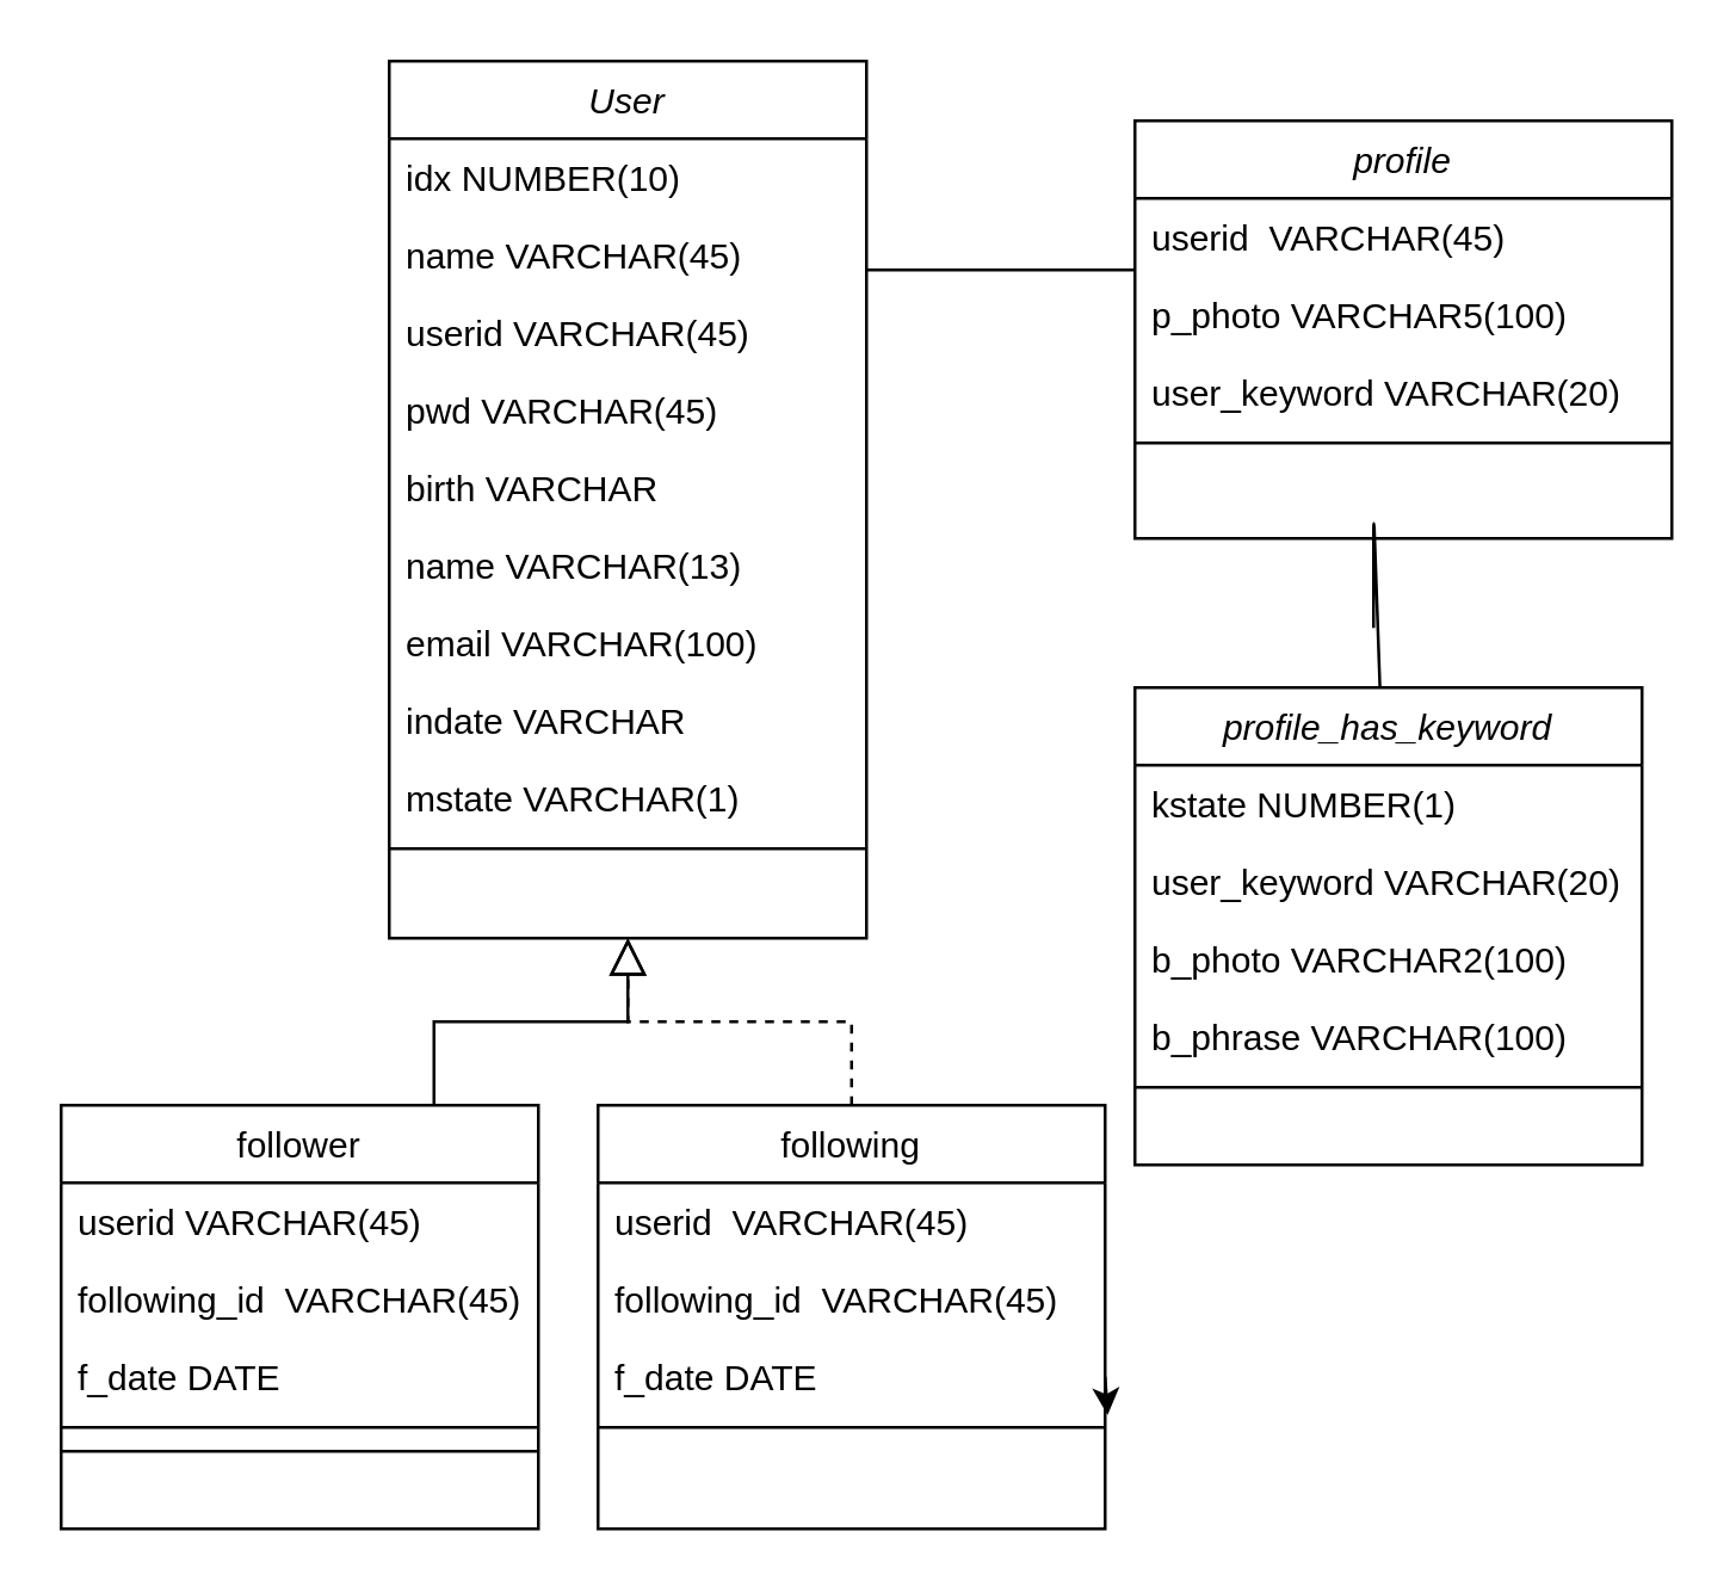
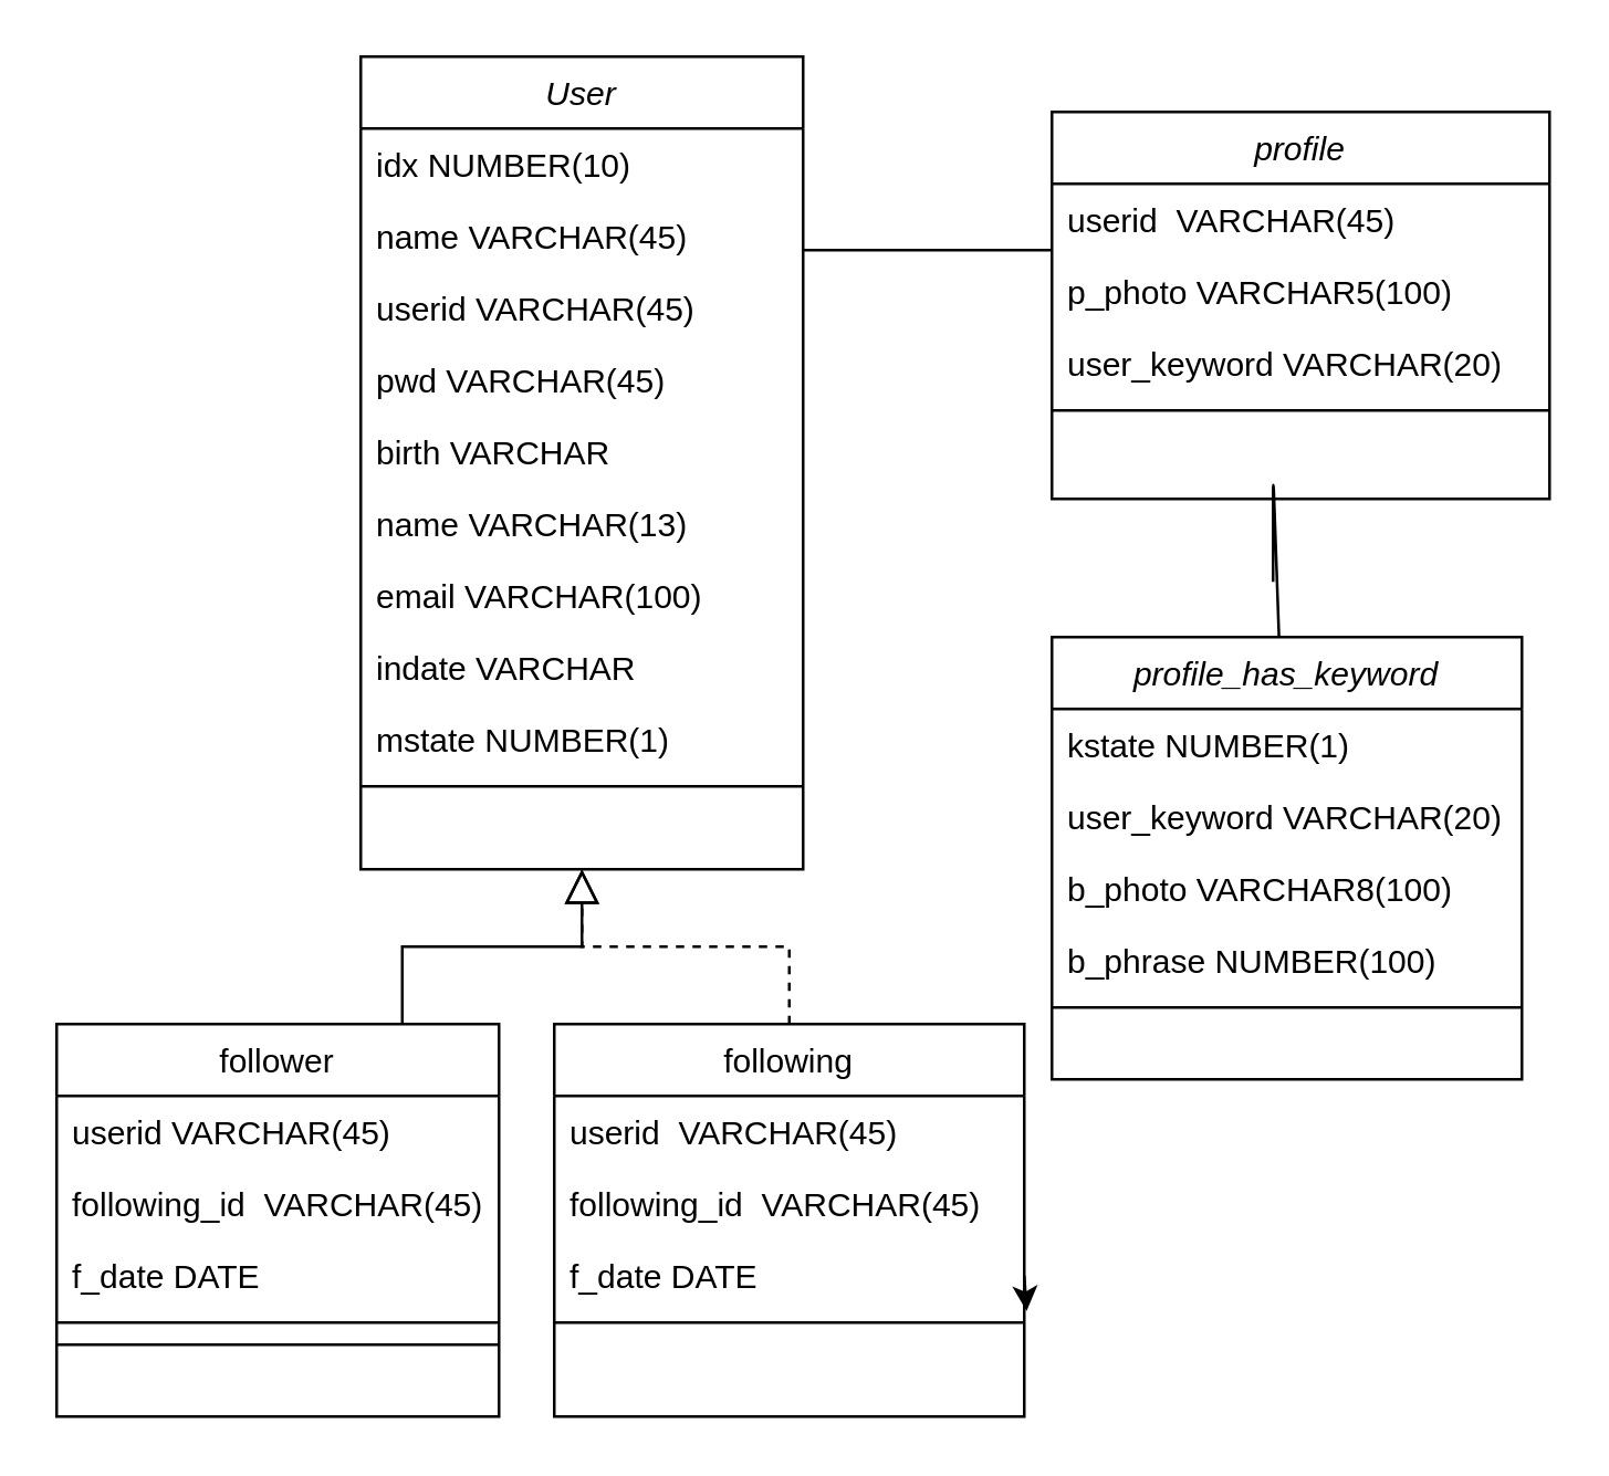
  <mxCell id="0" />
  <mxCell id="1" parent="0" />
  <mxCell value="User" id="2" parent="1" vertex="1" style="swimlane;fontStyle=2;align=center;verticalAlign=top;childLayout=stackLayout;horizontal=1;startSize=26;horizontalStack=0;resizeParent=1;resizeLast=0;collapsible=1;marginBottom=0;rounded=0;shadow=0;strokeWidth=1;"><mxGeometry as="geometry" height="294" width="160" y="20" x="130"><mxRectangle as="alternateBounds" height="26" width="160" y="140" x="230" /></mxGeometry></mxCell>
  <mxCell value="idx NUMBER(10)" id="3" parent="2" vertex="1" style="text;align=left;verticalAlign=top;spacingLeft=4;spacingRight=4;overflow=hidden;rotatable=0;points=[[0,0.5],[1,0.5]];portConstraint=eastwest;"><mxGeometry as="geometry" height="26" width="160" y="26" /></mxCell>
  <mxCell value="name VARCHAR(45)" id="4" parent="2" vertex="1" style="text;align=left;verticalAlign=top;spacingLeft=4;spacingRight=4;overflow=hidden;rotatable=0;points=[[0,0.5],[1,0.5]];portConstraint=eastwest;rounded=0;shadow=0;html=0;"><mxGeometry as="geometry" height="26" width="160" y="52" /></mxCell>
  <mxCell value="userid VARCHAR(45)&#10; &#10;" id="5" parent="2" vertex="1" style="text;align=left;verticalAlign=top;spacingLeft=4;spacingRight=4;overflow=hidden;rotatable=0;points=[[0,0.5],[1,0.5]];portConstraint=eastwest;rounded=0;shadow=0;html=0;"><mxGeometry as="geometry" height="26" width="160" y="78" /></mxCell>
  <mxCell value="pwd VARCHAR(45)" id="6" parent="2" vertex="1" style="text;align=left;verticalAlign=top;spacingLeft=4;spacingRight=4;overflow=hidden;rotatable=0;points=[[0,0.5],[1,0.5]];portConstraint=eastwest;rounded=0;shadow=0;html=0;"><mxGeometry as="geometry" height="26" width="160" y="104" /></mxCell>
  <mxCell value="birth VARCHAR " id="7" parent="2" vertex="1" style="text;align=left;verticalAlign=top;spacingLeft=4;spacingRight=4;overflow=hidden;rotatable=0;points=[[0,0.5],[1,0.5]];portConstraint=eastwest;rounded=0;shadow=0;html=0;"><mxGeometry as="geometry" height="26" width="160" y="130" /></mxCell>
  <mxCell value="name VARCHAR(13)" id="8" parent="2" vertex="1" style="text;align=left;verticalAlign=top;spacingLeft=4;spacingRight=4;overflow=hidden;rotatable=0;points=[[0,0.5],[1,0.5]];portConstraint=eastwest;rounded=0;shadow=0;html=0;"><mxGeometry as="geometry" height="26" width="160" y="156" /></mxCell>
  <mxCell value="email VARCHAR(100)" id="9" parent="2" vertex="1" style="text;align=left;verticalAlign=top;spacingLeft=4;spacingRight=4;overflow=hidden;rotatable=0;points=[[0,0.5],[1,0.5]];portConstraint=eastwest;rounded=0;shadow=0;html=0;"><mxGeometry as="geometry" height="26" width="160" y="182" /></mxCell>
  <mxCell value="indate VARCHAR" id="10" parent="2" vertex="1" style="text;align=left;verticalAlign=top;spacingLeft=4;spacingRight=4;overflow=hidden;rotatable=0;points=[[0,0.5],[1,0.5]];portConstraint=eastwest;rounded=0;shadow=0;html=0;"><mxGeometry as="geometry" height="26" width="160" y="208" /></mxCell>
- <mxCell value="mstate VARCHAR(1)" id="11" parent="2" vertex="1" style="text;align=left;verticalAlign=top;spacingLeft=4;spacingRight=4;overflow=hidden;rotatable=0;points=[[0,0.5],[1,0.5]];portConstraint=eastwest;rounded=0;shadow=0;html=0;"><mxGeometry as="geometry" height="26" width="160" y="234" /></mxCell>
+ <mxCell value="mstate NUMBER(1)" id="11" parent="2" vertex="1" style="text;align=left;verticalAlign=top;spacingLeft=4;spacingRight=4;overflow=hidden;rotatable=0;points=[[0,0.5],[1,0.5]];portConstraint=eastwest;rounded=0;shadow=0;html=0;"><mxGeometry as="geometry" height="26" width="160" y="234" /></mxCell>
  <mxCell value="" id="12" parent="2" vertex="1" style="line;html=1;strokeWidth=1;align=left;verticalAlign=middle;spacingTop=-1;spacingLeft=3;spacingRight=3;rotatable=0;labelPosition=right;points=[];portConstraint=eastwest;"><mxGeometry as="geometry" height="8" width="160" y="260" /></mxCell>
  <mxCell value="" id="13" parent="1" style="endArrow=block;endSize=10;endFill=0;shadow=0;strokeWidth=1;rounded=0;edgeStyle=elbowEdgeStyle;elbow=vertical;" edge="1" target="2"><mxGeometry as="geometry" width="160" relative="1"><mxPoint as="sourcePoint" y="370" x="145" /><mxPoint as="targetPoint" y="213" x="130" /></mxGeometry></mxCell>
  <mxCell value="following" id="14" parent="1" vertex="1" style="swimlane;fontStyle=0;align=center;verticalAlign=top;childLayout=stackLayout;horizontal=1;startSize=26;horizontalStack=0;resizeParent=1;resizeLast=0;collapsible=1;marginBottom=0;rounded=0;shadow=0;strokeWidth=1;"><mxGeometry as="geometry" height="142" width="170" y="370" x="200"><mxRectangle as="alternateBounds" height="26" width="170" y="380" x="340" /></mxGeometry></mxCell>
  <mxCell value="userid  VARCHAR(45)" id="15" parent="14" vertex="1" style="text;align=left;verticalAlign=top;spacingLeft=4;spacingRight=4;overflow=hidden;rotatable=0;points=[[0,0.5],[1,0.5]];portConstraint=eastwest;"><mxGeometry as="geometry" height="26" width="170" y="26" /></mxCell>
  <mxCell value="following_id  VARCHAR(45)" id="16" parent="14" vertex="1" style="text;align=left;verticalAlign=top;spacingLeft=4;spacingRight=4;overflow=hidden;rotatable=0;points=[[0,0.5],[1,0.5]];portConstraint=eastwest;"><mxGeometry as="geometry" height="26" width="170" y="52" /></mxCell>
  <mxCell value="f_date DATE" id="17" parent="14" vertex="1" style="text;align=left;verticalAlign=top;spacingLeft=4;spacingRight=4;overflow=hidden;rotatable=0;points=[[0,0.5],[1,0.5]];portConstraint=eastwest;"><mxGeometry as="geometry" height="26" width="170" y="78" /></mxCell>
  <mxCell value="" id="18" parent="14" vertex="1" style="line;html=1;strokeWidth=1;align=left;verticalAlign=middle;spacingTop=-1;spacingLeft=3;spacingRight=3;rotatable=0;labelPosition=right;points=[];portConstraint=eastwest;"><mxGeometry as="geometry" height="8" width="170" y="104" /></mxCell>
  <mxCell id="19" parent="14" style="edgeStyle=orthogonalEdgeStyle;rounded=0;orthogonalLoop=1;jettySize=auto;html=1;exitX=1;exitY=0.5;exitDx=0;exitDy=0;entryX=1.005;entryY=0.993;entryDx=0;entryDy=0;entryPerimeter=0;" edge="1" target="17" source="17"><mxGeometry as="geometry" relative="1" /></mxCell>
  <mxCell value="" id="20" parent="1" style="endArrow=block;endSize=10;endFill=0;shadow=0;strokeWidth=1;rounded=0;edgeStyle=elbowEdgeStyle;elbow=vertical;dashed=1;" edge="1" target="2" source="14"><mxGeometry as="geometry" width="160" relative="1"><mxPoint as="sourcePoint" y="383" x="140" /><mxPoint as="targetPoint" y="281" x="240" /></mxGeometry></mxCell>
  <mxCell value="follower" id="21" parent="1" vertex="1" style="swimlane;fontStyle=0;align=center;verticalAlign=top;childLayout=stackLayout;horizontal=1;startSize=26;horizontalStack=0;resizeParent=1;resizeLast=0;collapsible=1;marginBottom=0;rounded=0;shadow=0;strokeWidth=1;"><mxGeometry as="geometry" height="142" width="160" y="370" x="20"><mxRectangle as="alternateBounds" height="26" width="170" y="380" x="340" /></mxGeometry></mxCell>
  <mxCell value="userid VARCHAR(45)" id="22" parent="21" vertex="1" style="text;align=left;verticalAlign=top;spacingLeft=4;spacingRight=4;overflow=hidden;rotatable=0;points=[[0,0.5],[1,0.5]];portConstraint=eastwest;"><mxGeometry as="geometry" height="26" width="160" y="26" /></mxCell>
  <mxCell value="following_id  VARCHAR(45)" id="23" parent="21" vertex="1" style="text;align=left;verticalAlign=top;spacingLeft=4;spacingRight=4;overflow=hidden;rotatable=0;points=[[0,0.5],[1,0.5]];portConstraint=eastwest;"><mxGeometry as="geometry" height="26" width="160" y="52" /></mxCell>
  <mxCell value="f_date DATE" id="24" parent="21" vertex="1" style="text;align=left;verticalAlign=top;spacingLeft=4;spacingRight=4;overflow=hidden;rotatable=0;points=[[0,0.5],[1,0.5]];portConstraint=eastwest;"><mxGeometry as="geometry" height="26" width="160" y="78" /></mxCell>
  <mxCell value="" id="25" parent="21" vertex="1" style="line;html=1;strokeWidth=1;align=left;verticalAlign=middle;spacingTop=-1;spacingLeft=3;spacingRight=3;rotatable=0;labelPosition=right;points=[];portConstraint=eastwest;"><mxGeometry as="geometry" height="8" width="160" y="104" /></mxCell>
  <mxCell value="" id="26" parent="21" vertex="1" style="line;html=1;strokeWidth=1;align=left;verticalAlign=middle;spacingTop=-1;spacingLeft=3;spacingRight=3;rotatable=0;labelPosition=right;points=[];portConstraint=eastwest;"><mxGeometry as="geometry" height="8" width="160" y="112" /></mxCell>
  <mxCell value="" id="27" parent="1" style="endArrow=none;html=1;" edge="1"><mxGeometry as="geometry" height="50" width="50" relative="1"><mxPoint as="sourcePoint" y="90" x="290" /><mxPoint as="targetPoint" y="90" x="380" /></mxGeometry></mxCell>
  <mxCell value="profile" id="28" parent="1" vertex="1" style="swimlane;fontStyle=2;align=center;verticalAlign=top;childLayout=stackLayout;horizontal=1;startSize=26;horizontalStack=0;resizeParent=1;resizeLast=0;collapsible=1;marginBottom=0;rounded=0;shadow=0;strokeWidth=1;"><mxGeometry as="geometry" height="140" width="180" y="40" x="380"><mxRectangle as="alternateBounds" height="26" width="160" y="140" x="230" /></mxGeometry></mxCell>
  <mxCell value="userid  VARCHAR(45)" id="29" parent="28" vertex="1" style="text;align=left;verticalAlign=top;spacingLeft=4;spacingRight=4;overflow=hidden;rotatable=0;points=[[0,0.5],[1,0.5]];portConstraint=eastwest;"><mxGeometry as="geometry" height="26" width="180" y="26" /></mxCell>
  <mxCell value="p_photo VARCHAR5(100)" id="30" parent="28" vertex="1" style="text;align=left;verticalAlign=top;spacingLeft=4;spacingRight=4;overflow=hidden;rotatable=0;points=[[0,0.5],[1,0.5]];portConstraint=eastwest;rounded=0;shadow=0;html=0;"><mxGeometry as="geometry" height="26" width="180" y="52" /></mxCell>
  <mxCell value="user_keyword VARCHAR(20)" id="31" parent="28" vertex="1" style="text;align=left;verticalAlign=top;spacingLeft=4;spacingRight=4;overflow=hidden;rotatable=0;points=[[0,0.5],[1,0.5]];portConstraint=eastwest;rounded=0;shadow=0;html=0;"><mxGeometry as="geometry" height="26" width="180" y="78" /></mxCell>
  <mxCell value="" id="32" parent="28" vertex="1" style="line;html=1;strokeWidth=1;align=left;verticalAlign=middle;spacingTop=-1;spacingLeft=3;spacingRight=3;rotatable=0;labelPosition=right;points=[];portConstraint=eastwest;"><mxGeometry as="geometry" height="8" width="180" y="104" /></mxCell>
  <mxCell value="profile_has_keyword" id="33" parent="1" vertex="1" style="swimlane;fontStyle=2;align=center;verticalAlign=top;childLayout=stackLayout;horizontal=1;startSize=26;horizontalStack=0;resizeParent=1;resizeLast=0;collapsible=1;marginBottom=0;rounded=0;shadow=0;strokeWidth=1;"><mxGeometry as="geometry" height="160" width="170" y="230" x="380"><mxRectangle as="alternateBounds" height="26" width="160" y="140" x="230" /></mxGeometry></mxCell>
  <mxCell value="kstate NUMBER(1)" id="34" parent="33" vertex="1" style="text;align=left;verticalAlign=top;spacingLeft=4;spacingRight=4;overflow=hidden;rotatable=0;points=[[0,0.5],[1,0.5]];portConstraint=eastwest;"><mxGeometry as="geometry" height="26" width="170" y="26" /></mxCell>
  <mxCell value="user_keyword VARCHAR(20)" id="35" parent="33" vertex="1" style="text;align=left;verticalAlign=top;spacingLeft=4;spacingRight=4;overflow=hidden;rotatable=0;points=[[0,0.5],[1,0.5]];portConstraint=eastwest;rounded=0;shadow=0;html=0;"><mxGeometry as="geometry" height="26" width="170" y="52" /></mxCell>
- <mxCell value="b_photo VARCHAR2(100)" id="36" parent="33" vertex="1" style="text;align=left;verticalAlign=top;spacingLeft=4;spacingRight=4;overflow=hidden;rotatable=0;points=[[0,0.5],[1,0.5]];portConstraint=eastwest;rounded=0;shadow=0;html=0;"><mxGeometry as="geometry" height="26" width="170" y="78" /></mxCell>
- <mxCell value="b_phrase VARCHAR(100)" id="37" parent="33" vertex="1" style="text;align=left;verticalAlign=top;spacingLeft=4;spacingRight=4;overflow=hidden;rotatable=0;points=[[0,0.5],[1,0.5]];portConstraint=eastwest;rounded=0;shadow=0;html=0;"><mxGeometry as="geometry" height="26" width="170" y="104" /></mxCell>
+ <mxCell value="b_photo VARCHAR8(100)" id="36" parent="33" vertex="1" style="text;align=left;verticalAlign=top;spacingLeft=4;spacingRight=4;overflow=hidden;rotatable=0;points=[[0,0.5],[1,0.5]];portConstraint=eastwest;rounded=0;shadow=0;html=0;"><mxGeometry as="geometry" height="26" width="170" y="78" /></mxCell>
+ <mxCell value="b_phrase NUMBER(100)" id="37" parent="33" vertex="1" style="text;align=left;verticalAlign=top;spacingLeft=4;spacingRight=4;overflow=hidden;rotatable=0;points=[[0,0.5],[1,0.5]];portConstraint=eastwest;rounded=0;shadow=0;html=0;"><mxGeometry as="geometry" height="26" width="170" y="104" /></mxCell>
  <mxCell value="" id="38" parent="33" vertex="1" style="line;html=1;strokeWidth=1;align=left;verticalAlign=middle;spacingTop=-1;spacingLeft=3;spacingRight=3;rotatable=0;labelPosition=right;points=[];portConstraint=eastwest;"><mxGeometry as="geometry" height="8" width="170" y="130" /></mxCell>
  <mxCell value="" id="39" parent="1" style="endArrow=none;html=1;" edge="1" source="33"><mxGeometry as="geometry" height="50" width="50" relative="1"><mxPoint as="sourcePoint" y="260" x="420" /><mxPoint as="targetPoint" y="210" x="460" /><Array as="points"><mxPoint y="170" x="460" /></Array></mxGeometry></mxCell>
